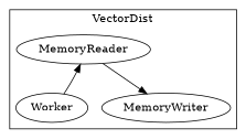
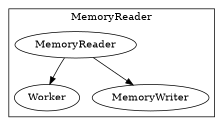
  digraph {
    n1 [label=MemoryReader]
    n2 [label=Worker]
    n3 [label=MemoryWriter]
    subgraph cluster_1 {
-     label=VectorDist
+     label=MemoryReader
      n1
      n2
      n3
    }
-   n2 -> n1
+   n1 -> n2
    n1 -> n3
  }
